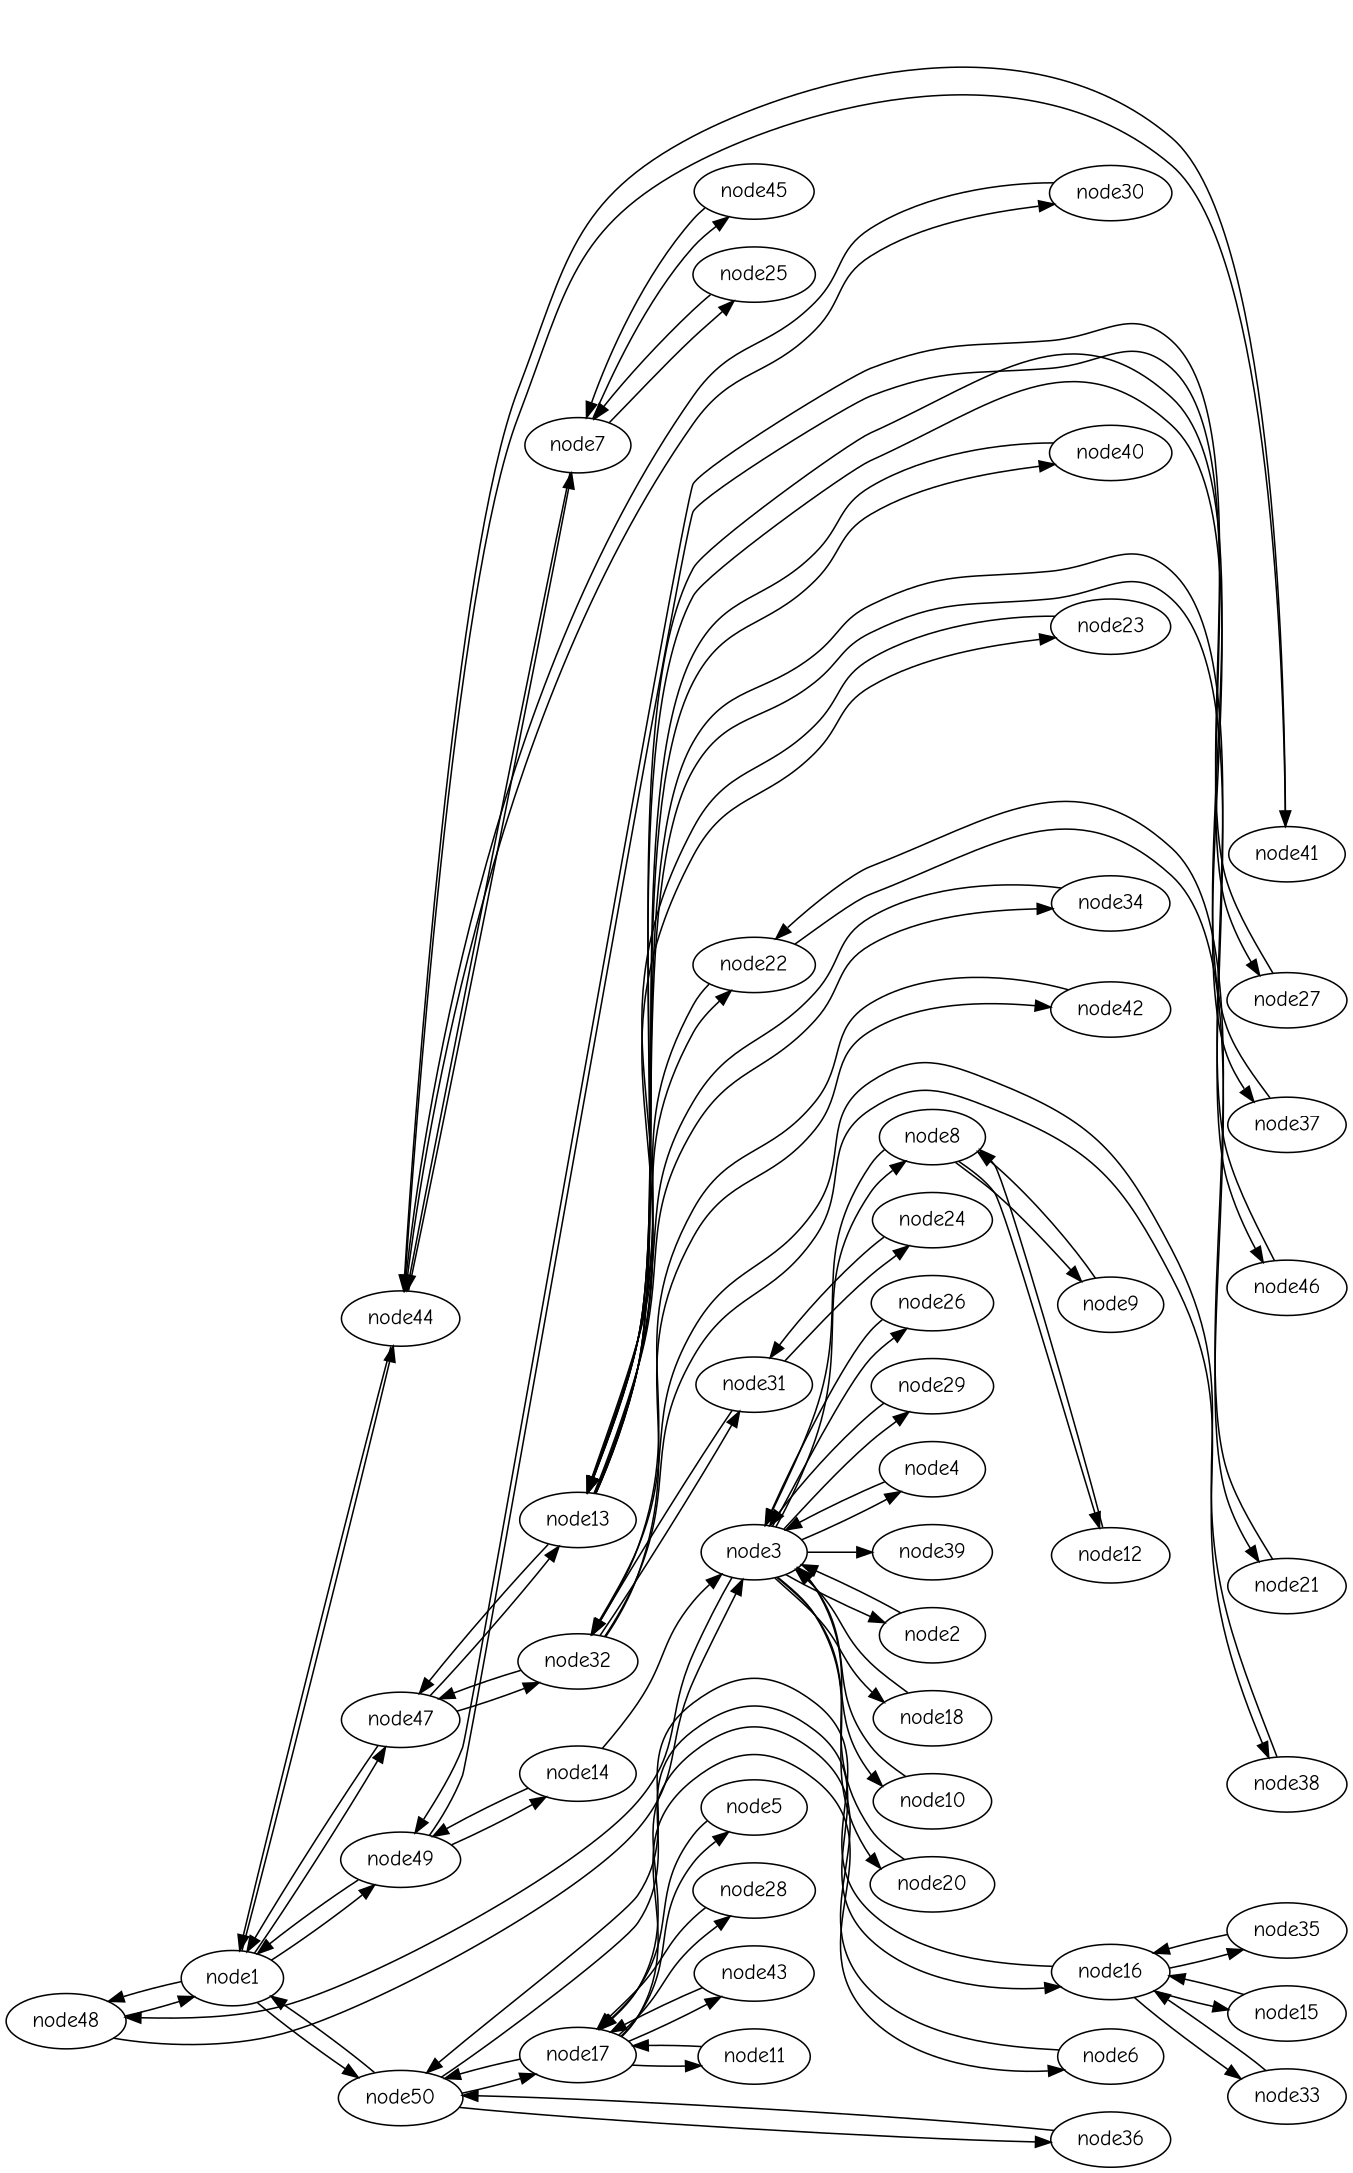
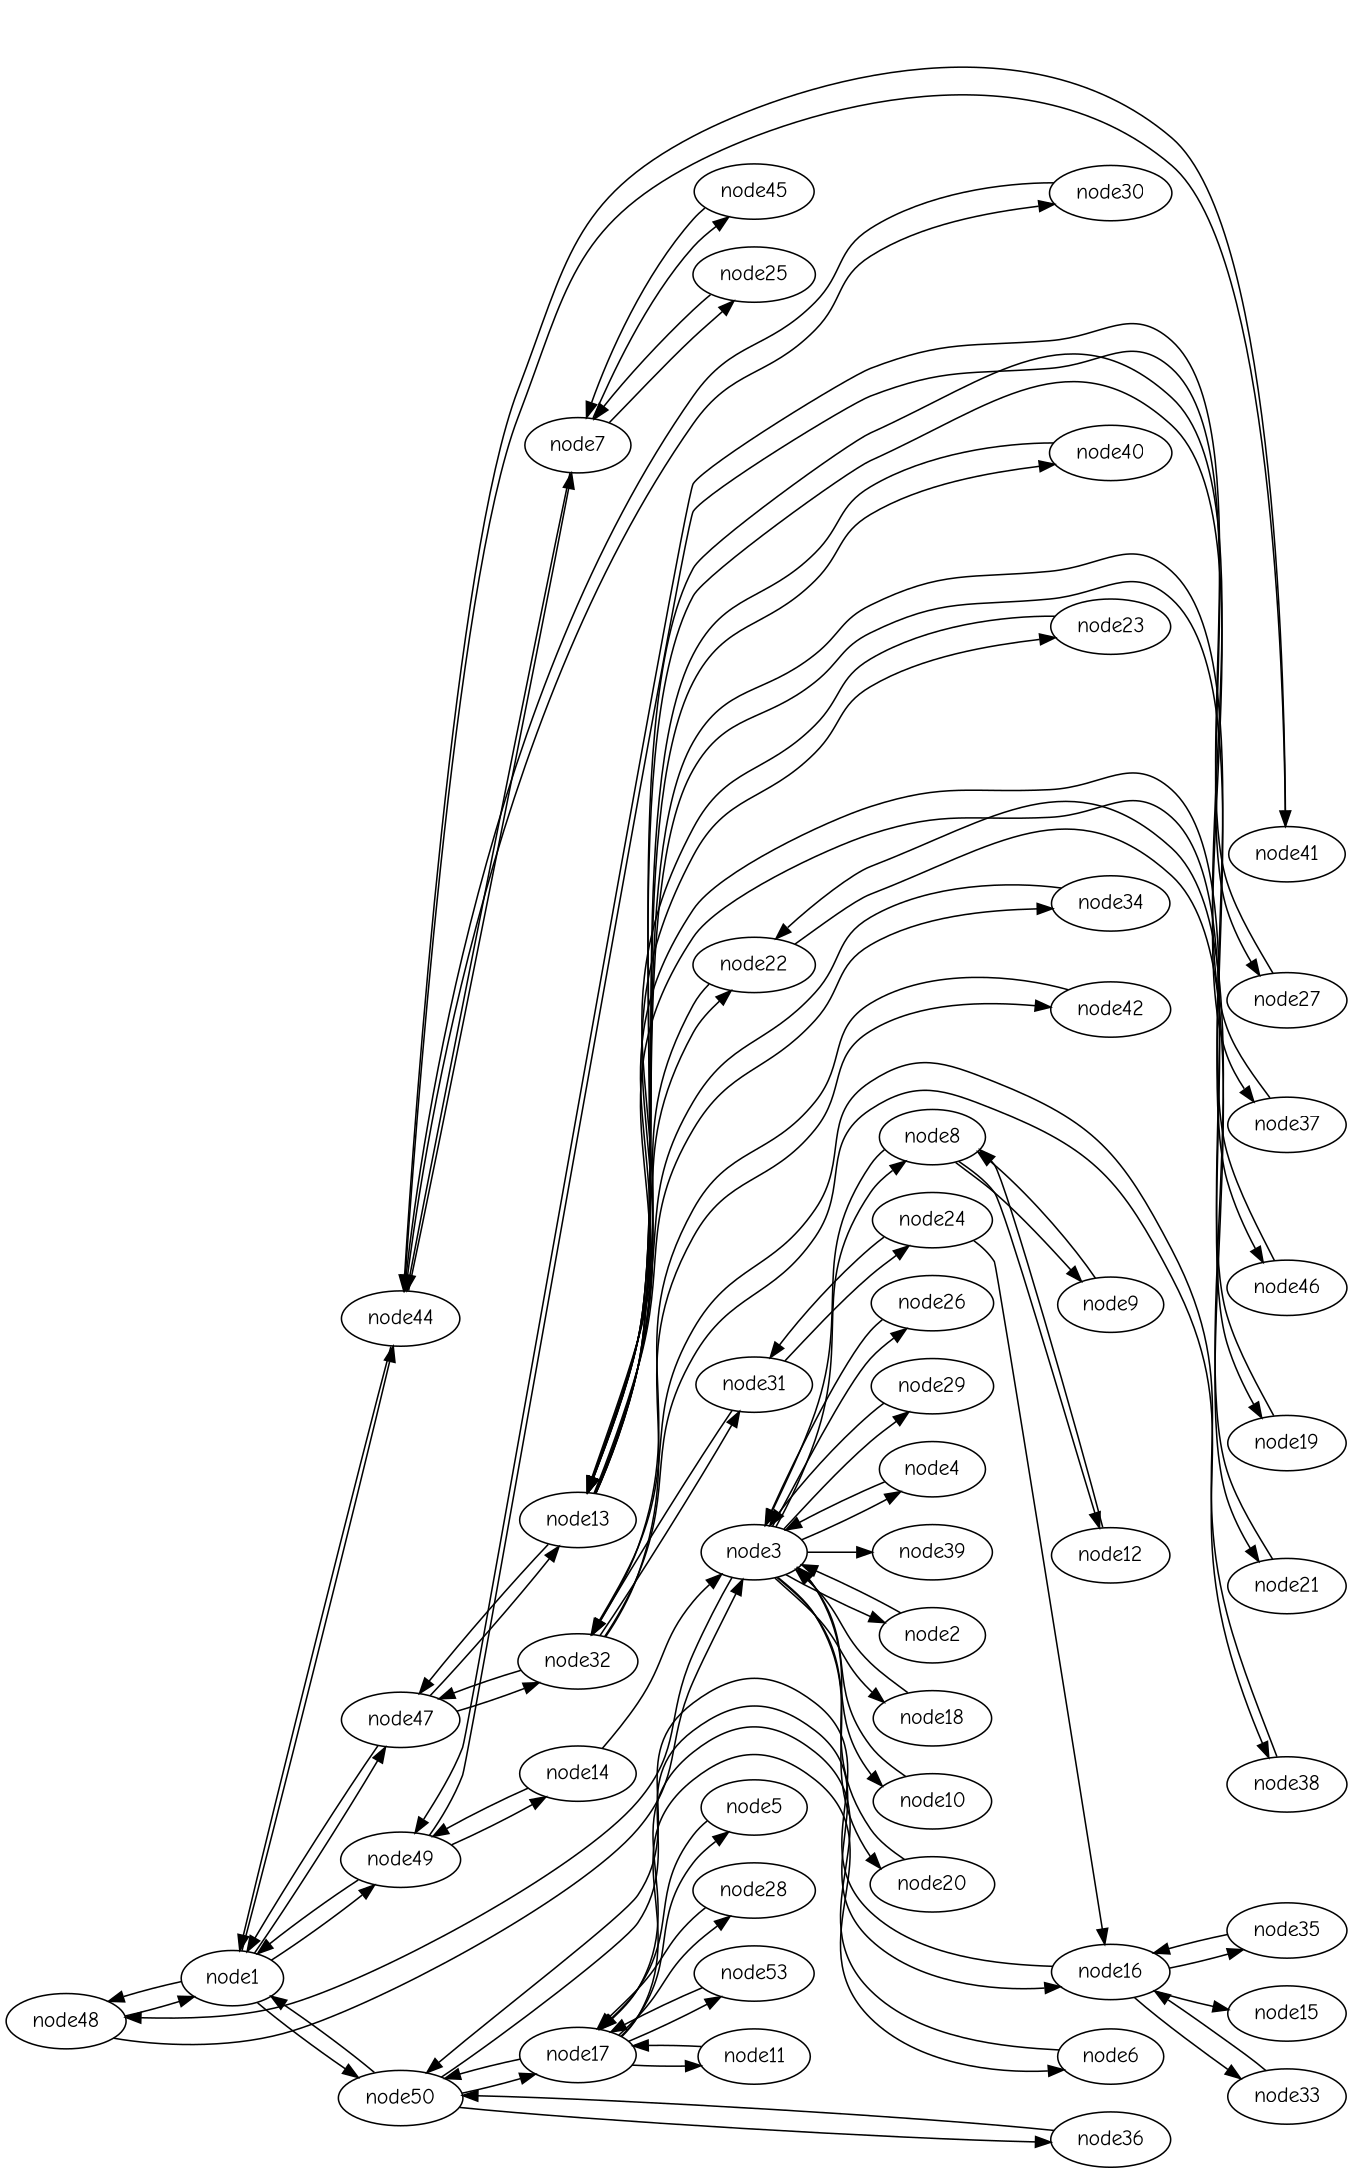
  strict digraph {
    fontname="Comic Neue"
    rankdir=LR
    node [fontname="Comic Neue" weight=0]
    edge [fontname="Comic Neue" weight=0]
    node48
    node1
    node3
    node50
    node47
    node49
    node44
    node8
    node4
    node39
    node2
    node18
    node10
    node20
    node26
    node29
    node16
    node17
    node36
    node13
    node32
    node14
    node27
    node30
    node41
    node7
    node12
    node9
    node15
    node33
    node35
    node6
    node5
    node28
-   node43
+   node43 [label=node53]
    node11
    node23
+   node19
    node22
    node34
    node37
    node40
    node46
    node21
    node42
    node31
    node38
    node24
    node25
    node45
    node48 -> node1
    node48 -> node3
    node1 -> node48
    node1 -> node50
    node1 -> node47
    node1 -> node49
    node1 -> node44
    node3 -> node48
    node3 -> node8
    node3 -> node4
    node3 -> node39
    node3 -> node2
    node3 -> node18
    node3 -> node10
    node3 -> node20
    node3 -> node26
    node3 -> node29
    node50 -> node1
    node50 -> node16
    node50 -> node17
    node50 -> node36
    node47 -> node1
    node47 -> node13
    node47 -> node32
    node49 -> node1
    node49 -> node14
    node49 -> node27
    node44 -> node1
    node44 -> node30
    node44 -> node41
    node44 -> node7
    node8 -> node3
    node8 -> node12
    node8 -> node9
    node4 -> node3
    node2 -> node3
    node18 -> node3
    node10 -> node3
    node20 -> node3
    node26 -> node3
    node29 -> node3
    node16 -> node50
    node16 -> node15
    node16 -> node33
    node16 -> node35
    node17 -> node50
    node17 -> node6
    node17 -> node5
    node17 -> node28
    node17 -> node43
    node17 -> node11
    node36 -> node50
    node13 -> node47
    node13 -> node23
+   node13 -> node19
    node13 -> node22
    node13 -> node34
    node13 -> node37
    node13 -> node40
    node13 -> node46
    node32 -> node47
    node32 -> node42
    node32 -> node31
    node32 -> node38
    node14 -> node3
    node14 -> node49
    node27 -> node49
    node30 -> node44
    node41 -> node44
    node7 -> node44
    node7 -> node25
    node7 -> node45
    node12 -> node8
    node9 -> node8
-   node15 -> node16
+   node24 -> node16
    node33 -> node16
    node35 -> node16
    node6 -> node17
    node5 -> node17
    node28 -> node17
    node43 -> node17
    node11 -> node17
    node23 -> node13
+   node19 -> node13
    node22 -> node13
    node22 -> node21
    node34 -> node13
    node37 -> node13
    node40 -> node13
    node46 -> node13
    node21 -> node22
    node42 -> node32
    node31 -> node32
    node31 -> node24
    node38 -> node32
    node24 -> node31
    node25 -> node7
    node45 -> node7
  }
